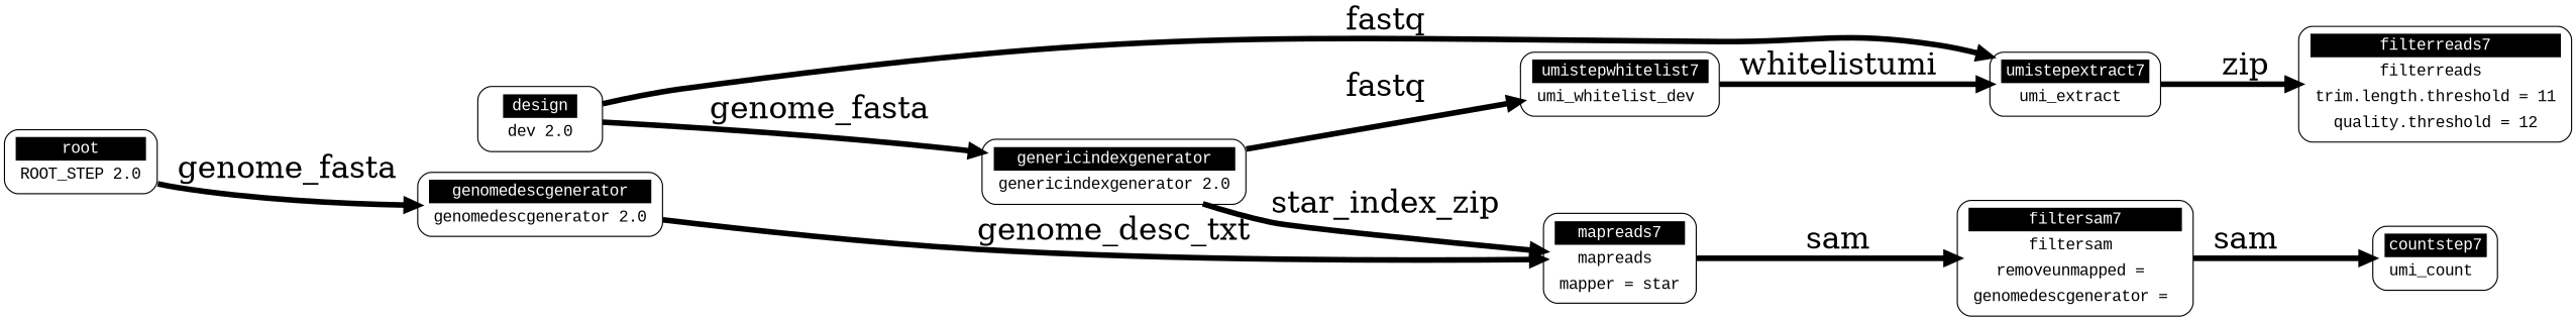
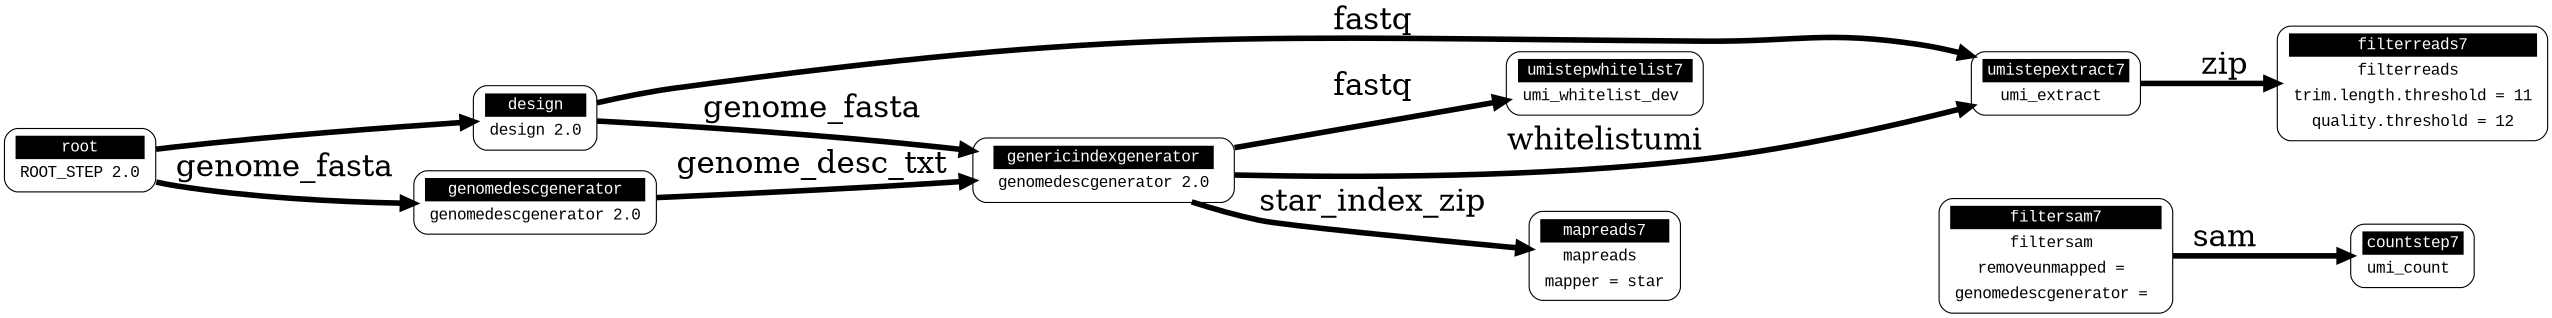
  digraph {
    fontsize=30
    labelloc=t
    rankdir=LR
    splines=true
    node [fillcolor=white fontname="Courier New" penwidth=1 shape=Mrecord style=filled]
    edge [fontcolor=black fontsize=28 penwidth=5]
    n1 [label=<<table border="0" cellborder="0" cellpadding="3" bgcolor="white"><tr><td bgcolor="black" align="center" colspan="2"><font color="white">root</font></td></tr><tr><td bgcolor="white" align="center" colspan="2"><font color="black">ROOT_STEP 2.0</font></td></tr></table>>]
-   n2 [label=<<table border="0" cellborder="0" cellpadding="3" bgcolor="white"><tr><td bgcolor="black" align="center" colspan="2"><font color="white">design</font></td></tr><tr><td bgcolor="white" align="center" colspan="2"><font color="black">dev 2.0</font></td></tr></table>>]
+   n2 [label=<<table border="0" cellborder="0" cellpadding="3" bgcolor="white"><tr><td bgcolor="black" align="center" colspan="2"><font color="white">design</font></td></tr><tr><td bgcolor="white" align="center" colspan="2"><font color="black">design 2.0</font></td></tr></table>>]
    n3 [label=<<table border="0" cellborder="0" cellpadding="3" bgcolor="white"><tr><td bgcolor="black" align="center" colspan="2"><font color="white">genomedescgenerator</font></td></tr><tr><td bgcolor="white" align="center" colspan="2"><font color="black">genomedescgenerator 2.0</font></td></tr></table>>]
-   n4 [label=<<table border="0" cellborder="0" cellpadding="3" bgcolor="white"><tr><td bgcolor="black" align="center" colspan="2"><font color="white">genericindexgenerator</font></td></tr><tr><td bgcolor="white" align="center" colspan="2"><font color="black">genericindexgenerator 2.0</font></td></tr></table>>]
+   n4 [label=<<table border="0" cellborder="0" cellpadding="3" bgcolor="white"><tr><td bgcolor="black" align="center" colspan="2"><font color="white">genericindexgenerator</font></td></tr><tr><td bgcolor="white" align="center" colspan="2"><font color="black">genomedescgenerator 2.0</font></td></tr></table>>]
    n5 [label=<<table border="0" cellborder="0" cellpadding="3" bgcolor="white"><tr><td bgcolor="black" align="center" colspan="2"><font color="white">umistepextract7</font></td></tr><tr><td bgcolor="white" align="center" colspan="2"><font color="black">umi_extract </font></td></tr></table>>]
    n6 [label=<<table border="0" cellborder="0" cellpadding="3" bgcolor="white"><tr><td bgcolor="black" align="center" colspan="2"><font color="white">countstep7</font></td></tr><tr><td bgcolor="white" align="center" colspan="2"><font color="black">umi_count </font></td></tr></table>>]
    n7 [label=<<table border="0" cellborder="0" cellpadding="3" bgcolor="white"><tr><td bgcolor="black" align="center" colspan="2"><font color="white">umistepwhitelist7</font></td></tr><tr><td bgcolor="white" align="center" colspan="2"><font color="black">umi_whitelist_dev </font></td></tr></table>>]
    n8 [label=<<table border="0" cellborder="0" cellpadding="3" bgcolor="white"><tr><td bgcolor="black" align="center" colspan="2"><font color="white">mapreads7</font></td></tr><tr><td bgcolor="white" align="center" colspan="2"><font color="black">mapreads </font></td></tr><tr><td bgcolor="white" align="center" colspan="2"><font color="black">mapper = star</font></td></tr></table>>]
    n9 [label=<<table border="0" cellborder="0" cellpadding="3" bgcolor="white"><tr><td bgcolor="black" align="center" colspan="2"><font color="white">filterreads7</font></td></tr><tr><td bgcolor="white" align="center" colspan="2"><font color="black">filterreads </font></td></tr><tr><td bgcolor="white" align="center" colspan="2"><font color="black">trim.length.threshold = 11</font></td></tr><tr><td bgcolor="white" align="center" colspan="2"><font color="black">quality.threshold = 12</font></td></tr></table>>]
    n10 [label=<<table border="0" cellborder="0" cellpadding="3" bgcolor="white"><tr><td bgcolor="black" align="center" colspan="2"><font color="white">filtersam7</font></td></tr><tr><td bgcolor="white" align="center" colspan="2"><font color="black">filtersam </font></td></tr><tr><td bgcolor="white" align="center" colspan="2"><font color="black">removeunmapped = </font></td></tr><tr><td bgcolor="white" align="center" colspan="2"><font color="black">genomedescgenerator = </font></td></tr></table>>]
+   n1 -> n2 [fontcolor=green]
    n1 -> n3 [label=genome_fasta]
    n2 -> n4 [label=genome_fasta]
    n2 -> n5 [label=fastq]
-   n3 -> n8 [label=genome_desc_txt]
+   n3 -> n4 [label=genome_desc_txt]
    n4 -> n7 [label=fastq]
    n4 -> n8 [label=star_index_zip]
    n5 -> n9 [label=zip]
-   n7 -> n5 [label=whitelistumi]
-   n8 -> n10 [label=sam]
+   n4 -> n5 [label=whitelistumi]
    n10 -> n6 [label=sam]
  }
